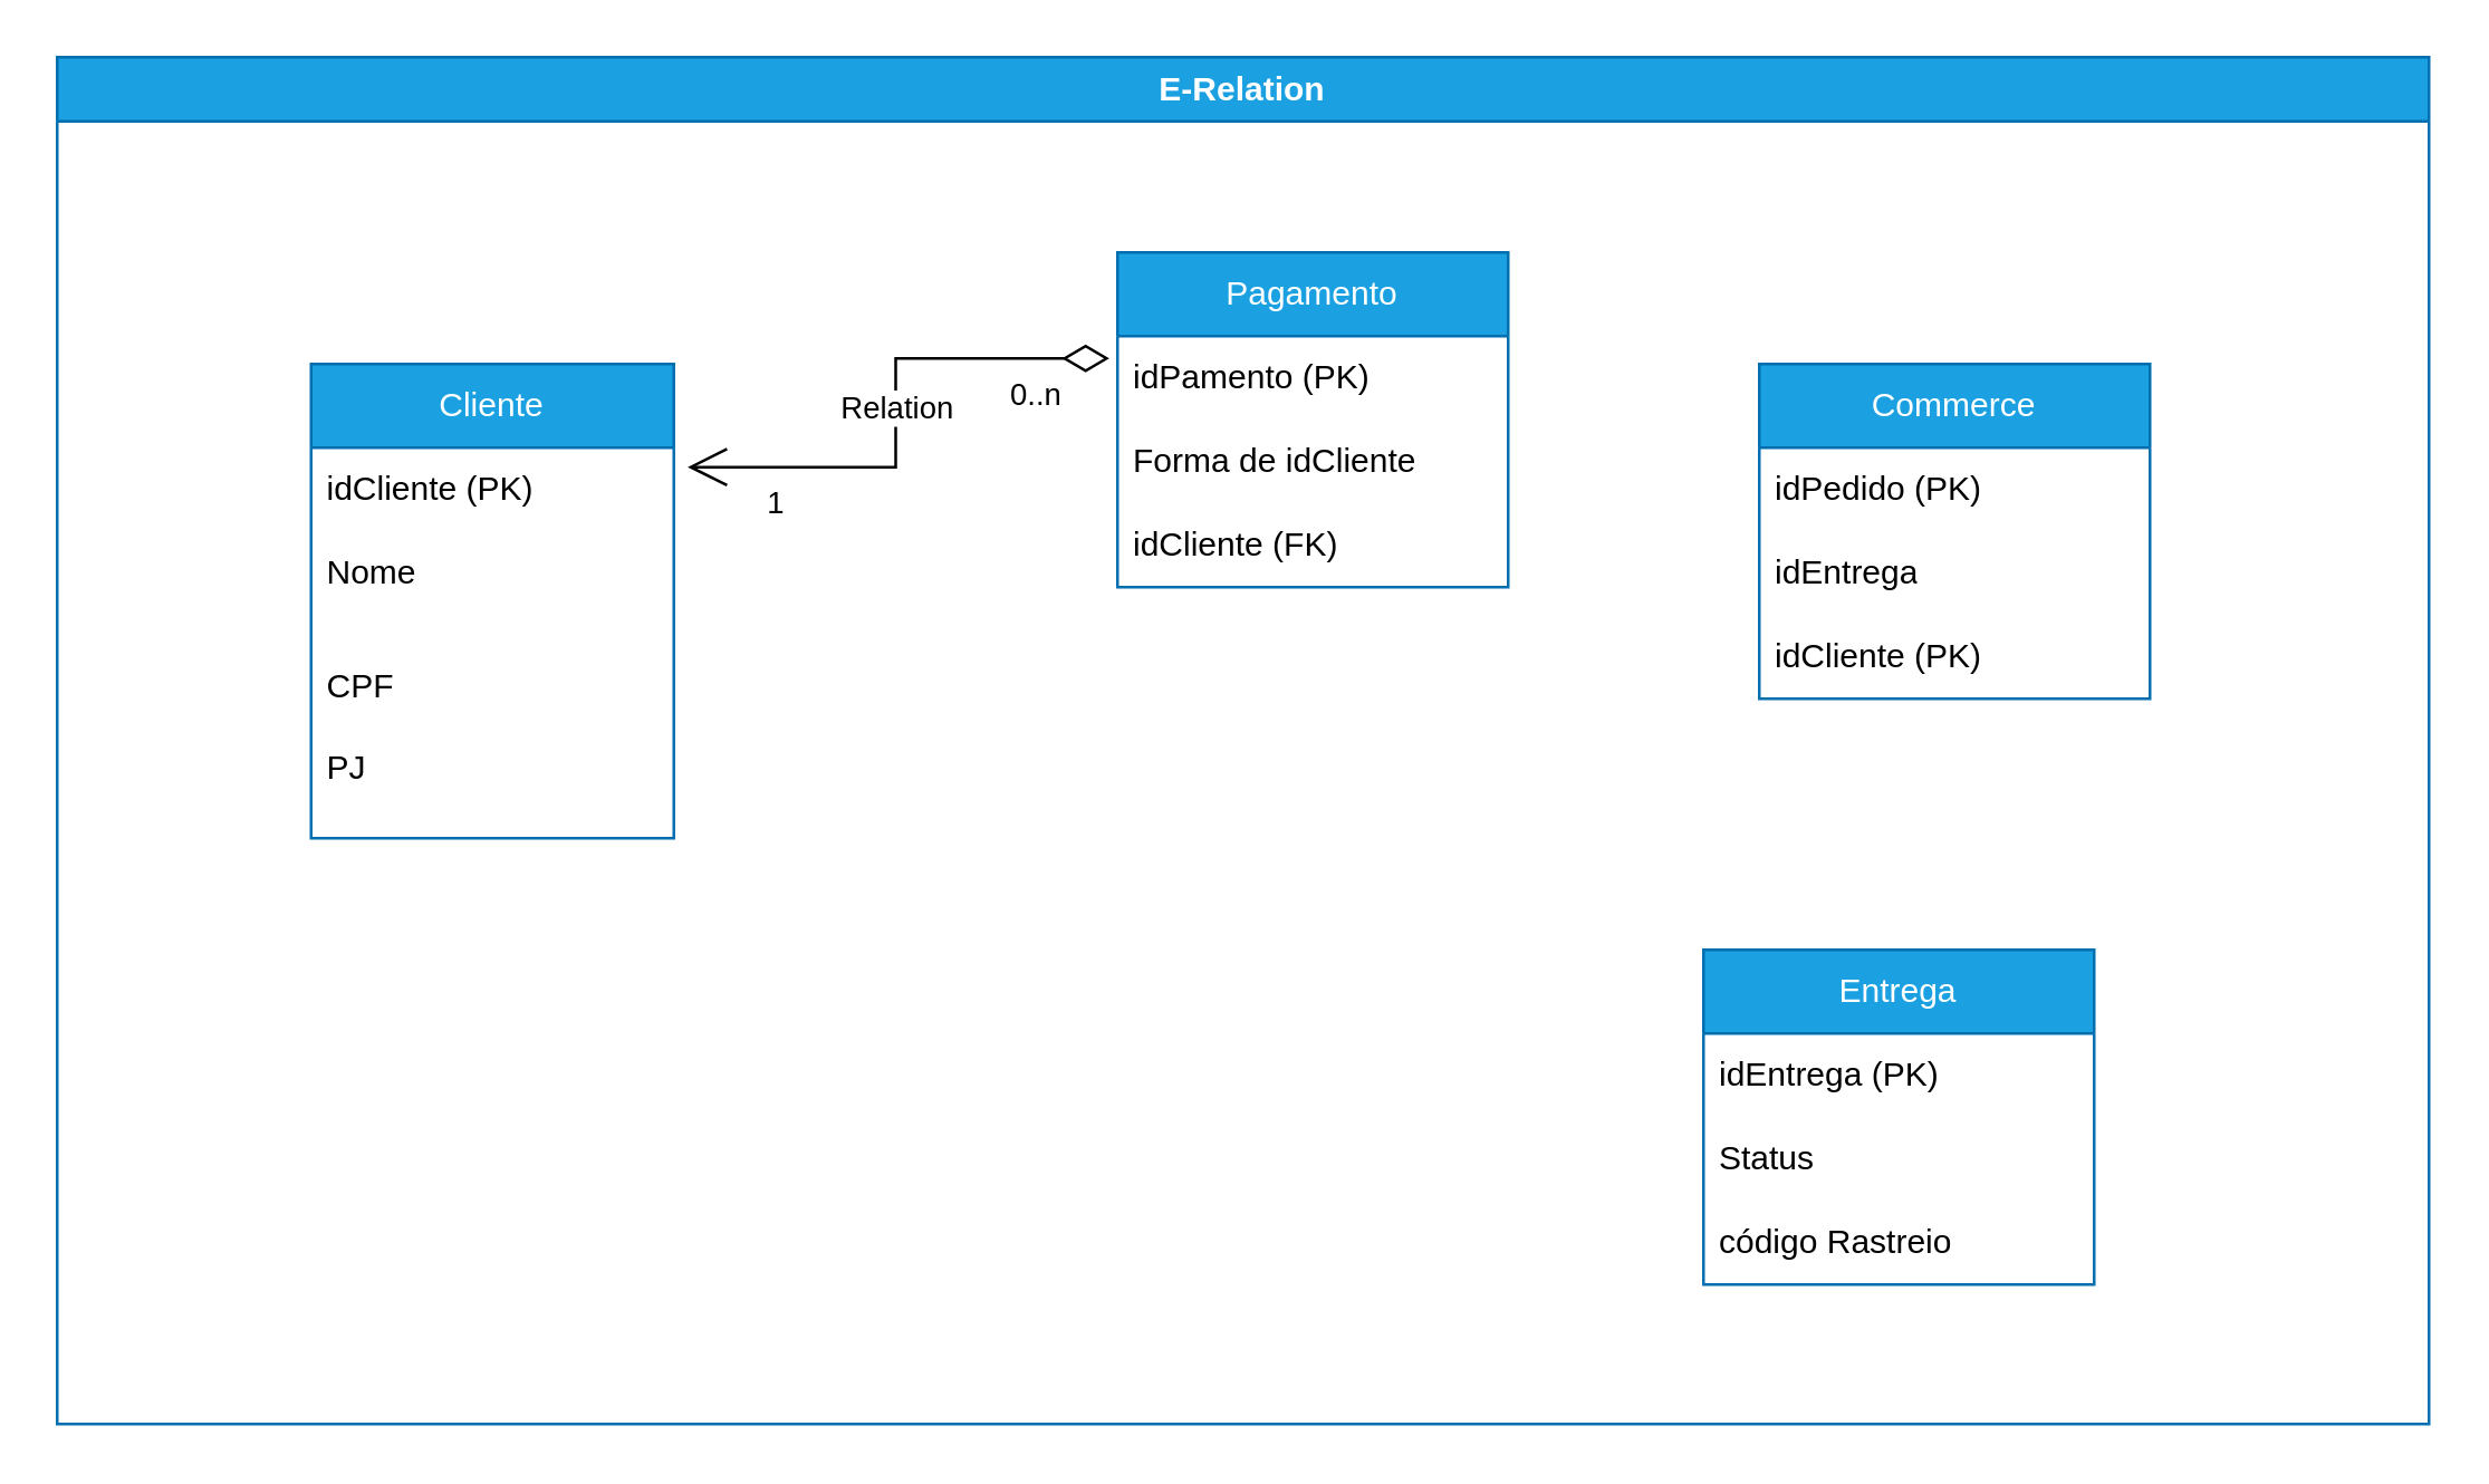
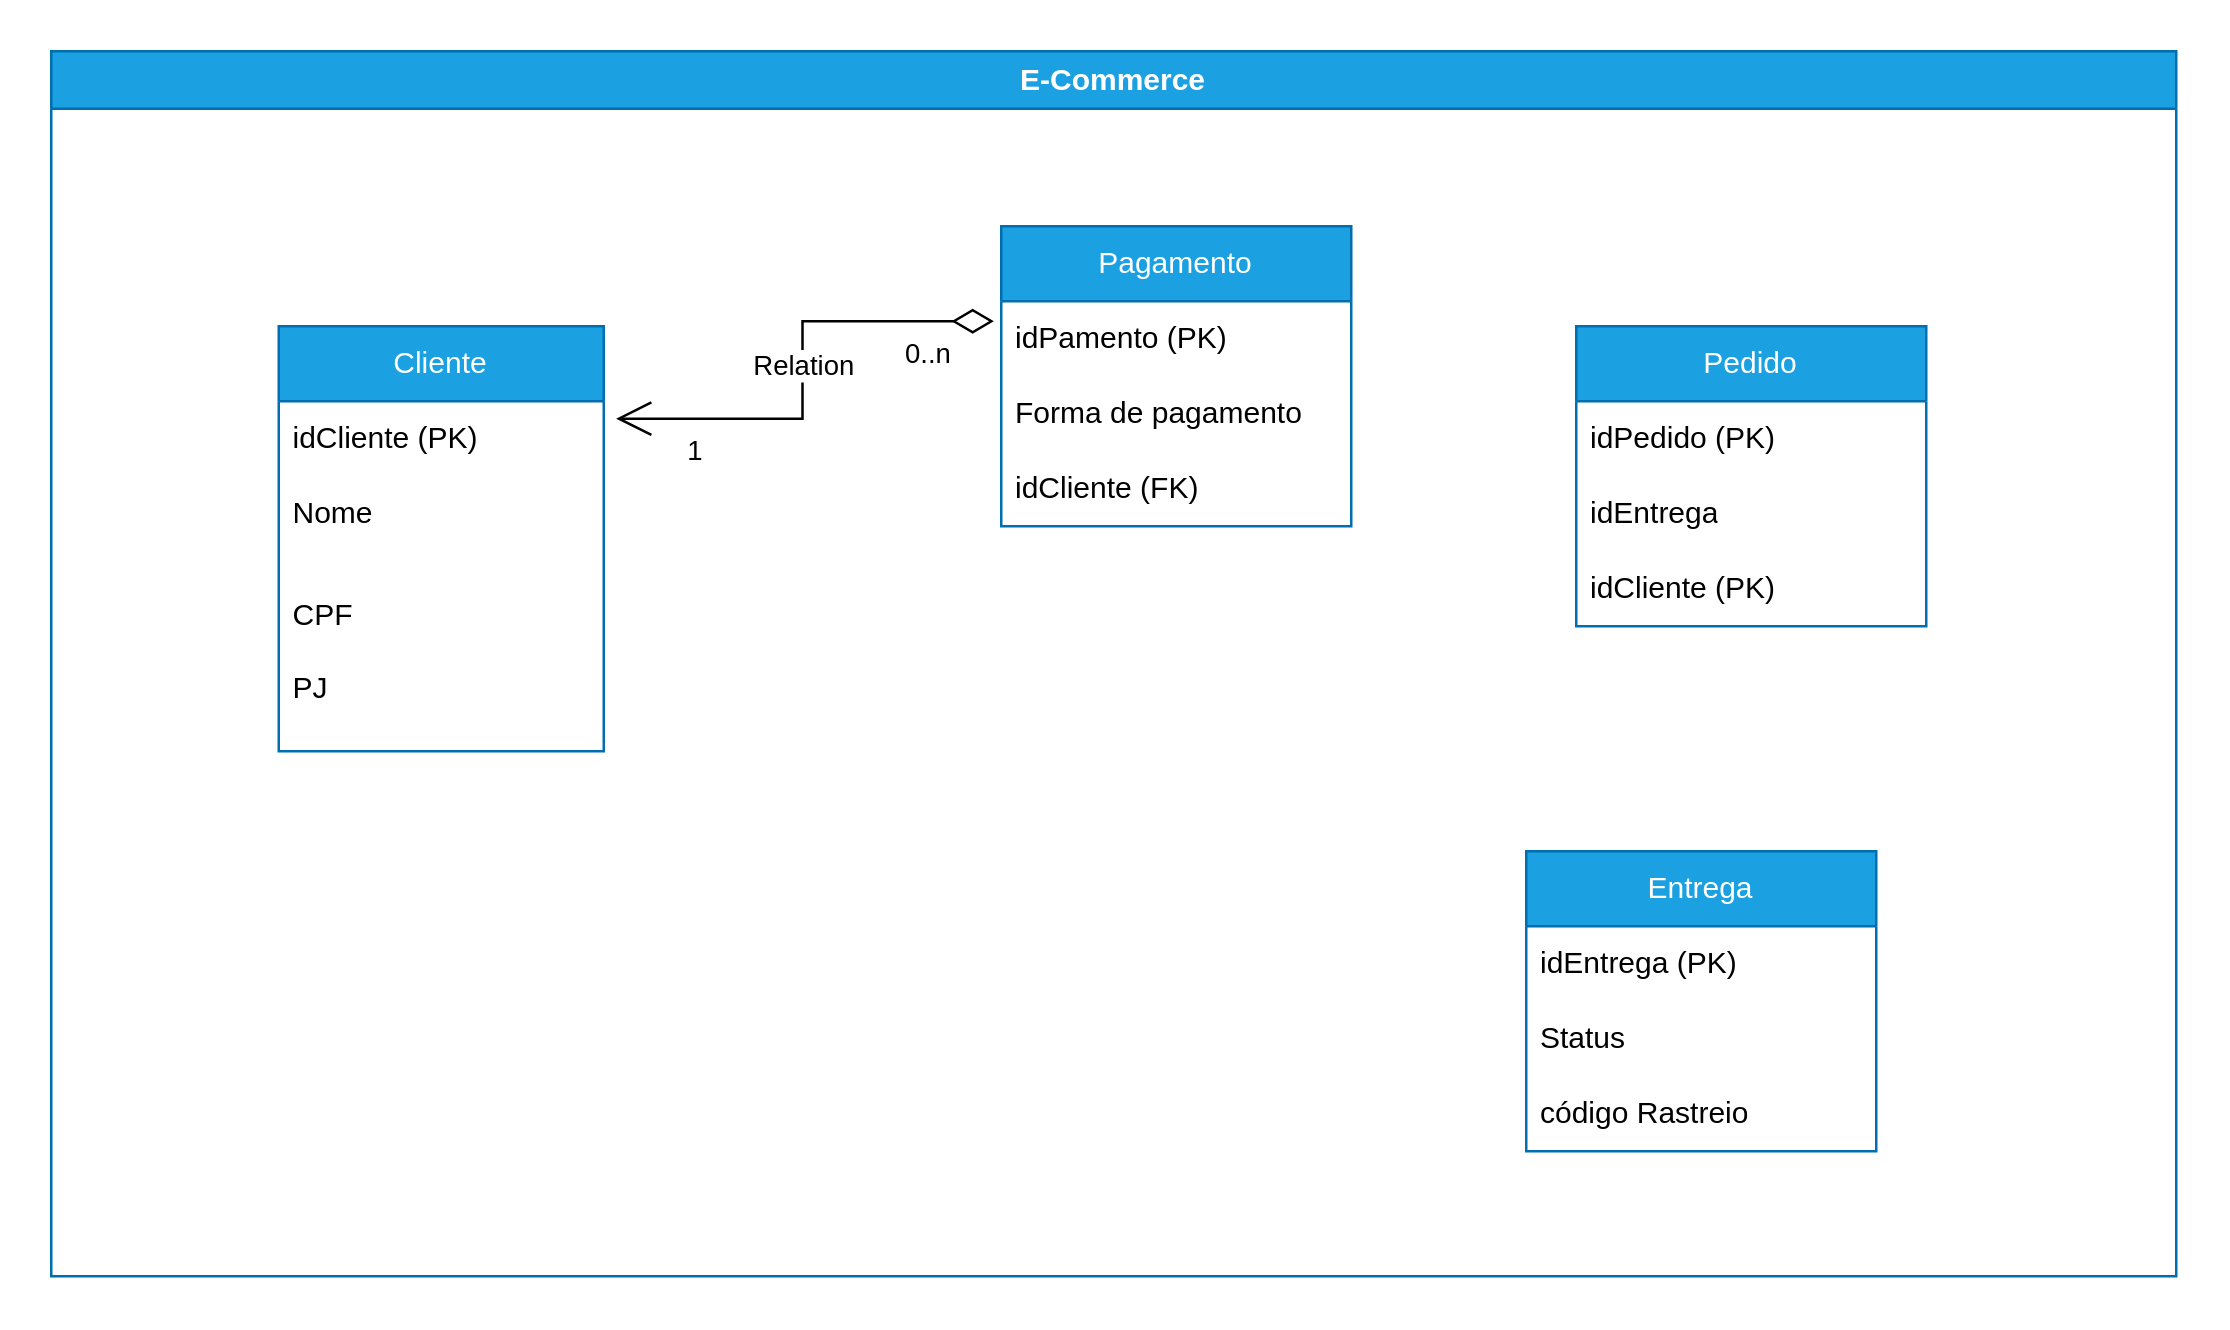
  <mxCell id="0" />
  <mxCell id="1" parent="0" />
- <mxCell id="2" value="&lt;font style=&quot;vertical-align: inherit;&quot;&gt;&lt;font style=&quot;vertical-align: inherit;&quot;&gt;E-Relation&lt;/font&gt;&lt;/font&gt;" style="swimlane;whiteSpace=wrap;html=1;fillColor=#1ba1e2;fontColor=#ffffff;strokeColor=#006EAF;" vertex="1" parent="1"><mxGeometry x="20" y="20" width="850" height="490" as="geometry" /></mxCell>
+ <mxCell id="2" value="&lt;font style=&quot;vertical-align: inherit;&quot;&gt;&lt;font style=&quot;vertical-align: inherit;&quot;&gt;E-Commerce&lt;/font&gt;&lt;/font&gt;" style="swimlane;whiteSpace=wrap;html=1;fillColor=#1ba1e2;fontColor=#ffffff;strokeColor=#006EAF;" vertex="1" parent="1"><mxGeometry x="20" y="20" width="850" height="490" as="geometry" /></mxCell>
  <mxCell id="3" value="&lt;font style=&quot;vertical-align: inherit;&quot;&gt;&lt;font style=&quot;vertical-align: inherit;&quot;&gt;Cliente&lt;/font&gt;&lt;/font&gt;" style="swimlane;fontStyle=0;childLayout=stackLayout;horizontal=1;startSize=30;horizontalStack=0;resizeParent=1;resizeParentMax=0;resizeLast=0;collapsible=1;marginBottom=0;whiteSpace=wrap;html=1;fillColor=#1ba1e2;fontColor=#ffffff;strokeColor=#006EAF;" vertex="1" parent="2"><mxGeometry x="91" y="110" width="130" height="170" as="geometry" /></mxCell>
  <mxCell id="4" value="&lt;font style=&quot;vertical-align: inherit;&quot;&gt;&lt;font style=&quot;vertical-align: inherit;&quot;&gt;idCliente (PK)&lt;/font&gt;&lt;/font&gt;" style="text;strokeColor=none;fillColor=none;align=left;verticalAlign=middle;spacingLeft=4;spacingRight=4;overflow=hidden;points=[[0,0.5],[1,0.5]];portConstraint=eastwest;rotatable=0;whiteSpace=wrap;html=1;" vertex="1" parent="3"><mxGeometry y="30" width="130" height="30" as="geometry" /></mxCell>
  <mxCell id="5" value="&lt;font style=&quot;vertical-align: inherit;&quot;&gt;&lt;font style=&quot;vertical-align: inherit;&quot;&gt;Nome&lt;/font&gt;&lt;/font&gt;" style="text;strokeColor=none;fillColor=none;align=left;verticalAlign=middle;spacingLeft=4;spacingRight=4;overflow=hidden;points=[[0,0.5],[1,0.5]];portConstraint=eastwest;rotatable=0;whiteSpace=wrap;html=1;" vertex="1" parent="3"><mxGeometry y="60" width="130" height="30" as="geometry" /></mxCell>
  <mxCell id="6" value="&lt;font style=&quot;vertical-align: inherit;&quot;&gt;&lt;font style=&quot;vertical-align: inherit;&quot;&gt;&lt;font style=&quot;vertical-align: inherit;&quot;&gt;&lt;font style=&quot;vertical-align: inherit;&quot;&gt;&lt;font style=&quot;vertical-align: inherit;&quot;&gt;&lt;font style=&quot;vertical-align: inherit;&quot;&gt;&lt;font style=&quot;vertical-align: inherit;&quot;&gt;&lt;font style=&quot;vertical-align: inherit;&quot;&gt;CPF&lt;/font&gt;&lt;/font&gt;&lt;/font&gt;&lt;/font&gt;&lt;/font&gt;&lt;/font&gt;&lt;/font&gt;&lt;/font&gt;&lt;div&gt;&lt;br&gt;&lt;/div&gt;&lt;div&gt;&lt;font style=&quot;vertical-align: inherit;&quot;&gt;&lt;font style=&quot;vertical-align: inherit;&quot;&gt;PJ&lt;/font&gt;&lt;/font&gt;&lt;/div&gt;" style="text;strokeColor=none;fillColor=none;align=left;verticalAlign=middle;spacingLeft=4;spacingRight=4;overflow=hidden;points=[[0,0.5],[1,0.5]];portConstraint=eastwest;rotatable=0;whiteSpace=wrap;html=1;" vertex="1" parent="3"><mxGeometry y="90" width="130" height="80" as="geometry" /></mxCell>
  <mxCell id="7" value="&lt;font style=&quot;vertical-align: inherit;&quot;&gt;&lt;font style=&quot;vertical-align: inherit;&quot;&gt;Pagamento&lt;/font&gt;&lt;/font&gt;" style="swimlane;fontStyle=0;childLayout=stackLayout;horizontal=1;startSize=30;horizontalStack=0;resizeParent=1;resizeParentMax=0;resizeLast=0;collapsible=1;marginBottom=0;whiteSpace=wrap;html=1;fillColor=#1ba1e2;fontColor=#ffffff;strokeColor=#006EAF;" vertex="1" parent="2"><mxGeometry x="380" y="70" width="140" height="120" as="geometry" /></mxCell>
  <mxCell id="8" value="&lt;font style=&quot;vertical-align: inherit;&quot;&gt;&lt;font style=&quot;vertical-align: inherit;&quot;&gt;idPamento (PK)&lt;/font&gt;&lt;/font&gt;" style="text;strokeColor=none;fillColor=none;align=left;verticalAlign=middle;spacingLeft=4;spacingRight=4;overflow=hidden;points=[[0,0.5],[1,0.5]];portConstraint=eastwest;rotatable=0;whiteSpace=wrap;html=1;" vertex="1" parent="7"><mxGeometry y="30" width="140" height="30" as="geometry" /></mxCell>
- <mxCell id="9" value="&lt;font style=&quot;vertical-align: inherit;&quot;&gt;&lt;font style=&quot;vertical-align: inherit;&quot;&gt;Forma de idCliente&lt;/font&gt;&lt;/font&gt;" style="text;strokeColor=none;fillColor=none;align=left;verticalAlign=middle;spacingLeft=4;spacingRight=4;overflow=hidden;points=[[0,0.5],[1,0.5]];portConstraint=eastwest;rotatable=0;whiteSpace=wrap;html=1;" vertex="1" parent="7"><mxGeometry y="60" width="140" height="30" as="geometry" /></mxCell>
+ <mxCell id="9" value="&lt;font style=&quot;vertical-align: inherit;&quot;&gt;&lt;font style=&quot;vertical-align: inherit;&quot;&gt;Forma de pagamento&lt;/font&gt;&lt;/font&gt;" style="text;strokeColor=none;fillColor=none;align=left;verticalAlign=middle;spacingLeft=4;spacingRight=4;overflow=hidden;points=[[0,0.5],[1,0.5]];portConstraint=eastwest;rotatable=0;whiteSpace=wrap;html=1;" vertex="1" parent="7"><mxGeometry y="60" width="140" height="30" as="geometry" /></mxCell>
  <mxCell id="10" value="&lt;font style=&quot;vertical-align: inherit;&quot;&gt;&lt;font style=&quot;vertical-align: inherit;&quot;&gt;&lt;font style=&quot;vertical-align: inherit;&quot;&gt;&lt;font style=&quot;vertical-align: inherit;&quot;&gt;idCliente (FK)&lt;/font&gt;&lt;/font&gt;&lt;/font&gt;&lt;/font&gt;" style="text;strokeColor=none;fillColor=none;align=left;verticalAlign=middle;spacingLeft=4;spacingRight=4;overflow=hidden;points=[[0,0.5],[1,0.5]];portConstraint=eastwest;rotatable=0;whiteSpace=wrap;html=1;" vertex="1" parent="7"><mxGeometry y="90" width="140" height="30" as="geometry" /></mxCell>
  <mxCell id="11" value="&lt;font style=&quot;vertical-align: inherit;&quot;&gt;&lt;font style=&quot;vertical-align: inherit;&quot;&gt;Entrega&lt;/font&gt;&lt;/font&gt;" style="swimlane;fontStyle=0;childLayout=stackLayout;horizontal=1;startSize=30;horizontalStack=0;resizeParent=1;resizeParentMax=0;resizeLast=0;collapsible=1;marginBottom=0;whiteSpace=wrap;html=1;fillColor=#1ba1e2;fontColor=#ffffff;strokeColor=#006EAF;" vertex="1" parent="2"><mxGeometry x="590" y="320" width="140" height="120" as="geometry" /></mxCell>
  <mxCell id="12" value="&lt;font style=&quot;vertical-align: inherit;&quot;&gt;&lt;font style=&quot;vertical-align: inherit;&quot;&gt;idEntrega (PK)&lt;/font&gt;&lt;/font&gt;" style="text;strokeColor=none;fillColor=none;align=left;verticalAlign=middle;spacingLeft=4;spacingRight=4;overflow=hidden;points=[[0,0.5],[1,0.5]];portConstraint=eastwest;rotatable=0;whiteSpace=wrap;html=1;" vertex="1" parent="11"><mxGeometry y="30" width="140" height="30" as="geometry" /></mxCell>
  <mxCell id="13" value="&lt;font style=&quot;vertical-align: inherit;&quot;&gt;&lt;font style=&quot;vertical-align: inherit;&quot;&gt;Status&lt;/font&gt;&lt;/font&gt;" style="text;strokeColor=none;fillColor=none;align=left;verticalAlign=middle;spacingLeft=4;spacingRight=4;overflow=hidden;points=[[0,0.5],[1,0.5]];portConstraint=eastwest;rotatable=0;whiteSpace=wrap;html=1;" vertex="1" parent="11"><mxGeometry y="60" width="140" height="30" as="geometry" /></mxCell>
  <mxCell id="14" value="&lt;font style=&quot;vertical-align: inherit;&quot;&gt;&lt;font style=&quot;vertical-align: inherit;&quot;&gt;código Rastreio&lt;/font&gt;&lt;/font&gt;" style="text;strokeColor=none;fillColor=none;align=left;verticalAlign=middle;spacingLeft=4;spacingRight=4;overflow=hidden;points=[[0,0.5],[1,0.5]];portConstraint=eastwest;rotatable=0;whiteSpace=wrap;html=1;" vertex="1" parent="11"><mxGeometry y="90" width="140" height="30" as="geometry" /></mxCell>
- <mxCell id="15" value="&lt;font style=&quot;vertical-align: inherit;&quot;&gt;&lt;font style=&quot;vertical-align: inherit;&quot;&gt;Commerce&lt;/font&gt;&lt;/font&gt;" style="swimlane;fontStyle=0;childLayout=stackLayout;horizontal=1;startSize=30;horizontalStack=0;resizeParent=1;resizeParentMax=0;resizeLast=0;collapsible=1;marginBottom=0;whiteSpace=wrap;html=1;fillColor=#1ba1e2;fontColor=#ffffff;strokeColor=#006EAF;" vertex="1" parent="2"><mxGeometry x="610" y="110" width="140" height="120" as="geometry" /></mxCell>
+ <mxCell id="15" value="&lt;font style=&quot;vertical-align: inherit;&quot;&gt;&lt;font style=&quot;vertical-align: inherit;&quot;&gt;Pedido&lt;/font&gt;&lt;/font&gt;" style="swimlane;fontStyle=0;childLayout=stackLayout;horizontal=1;startSize=30;horizontalStack=0;resizeParent=1;resizeParentMax=0;resizeLast=0;collapsible=1;marginBottom=0;whiteSpace=wrap;html=1;fillColor=#1ba1e2;fontColor=#ffffff;strokeColor=#006EAF;" vertex="1" parent="2"><mxGeometry x="610" y="110" width="140" height="120" as="geometry" /></mxCell>
  <mxCell id="16" value="&lt;font style=&quot;vertical-align: inherit;&quot;&gt;&lt;font style=&quot;vertical-align: inherit;&quot;&gt;idPedido (PK)&lt;/font&gt;&lt;/font&gt;" style="text;strokeColor=none;fillColor=none;align=left;verticalAlign=middle;spacingLeft=4;spacingRight=4;overflow=hidden;points=[[0,0.5],[1,0.5]];portConstraint=eastwest;rotatable=0;whiteSpace=wrap;html=1;" vertex="1" parent="15"><mxGeometry y="30" width="140" height="30" as="geometry" /></mxCell>
  <mxCell id="17" value="&lt;font style=&quot;vertical-align: inherit;&quot;&gt;&lt;font style=&quot;vertical-align: inherit;&quot;&gt;idEntrega&lt;/font&gt;&lt;/font&gt;" style="text;strokeColor=none;fillColor=none;align=left;verticalAlign=middle;spacingLeft=4;spacingRight=4;overflow=hidden;points=[[0,0.5],[1,0.5]];portConstraint=eastwest;rotatable=0;whiteSpace=wrap;html=1;" vertex="1" parent="15"><mxGeometry y="60" width="140" height="30" as="geometry" /></mxCell>
  <mxCell id="18" value="&lt;font style=&quot;vertical-align: inherit;&quot;&gt;&lt;font style=&quot;vertical-align: inherit;&quot;&gt;idCliente (PK)&lt;/font&gt;&lt;/font&gt;" style="text;strokeColor=none;fillColor=none;align=left;verticalAlign=middle;spacingLeft=4;spacingRight=4;overflow=hidden;points=[[0,0.5],[1,0.5]];portConstraint=eastwest;rotatable=0;whiteSpace=wrap;html=1;" vertex="1" parent="15"><mxGeometry y="90" width="140" height="30" as="geometry" /></mxCell>
  <mxCell id="19" value="Relation" style="endArrow=open;html=1;endSize=12;startArrow=diamondThin;startSize=14;startFill=0;edgeStyle=orthogonalEdgeStyle;rounded=0;entryX=1.038;entryY=0.233;entryDx=0;entryDy=0;entryPerimeter=0;exitX=-0.021;exitY=0.267;exitDx=0;exitDy=0;exitPerimeter=0;" edge="1" parent="2" source="8" target="4"><mxGeometry relative="1" as="geometry"><mxPoint x="221" y="220" as="sourcePoint" /><mxPoint x="381" y="220" as="targetPoint" /></mxGeometry></mxCell>
  <mxCell id="20" value="0..n" style="edgeLabel;resizable=0;html=1;align=left;verticalAlign=top;" connectable="0" vertex="1" parent="19"><mxGeometry x="-1" relative="1" as="geometry"><mxPoint x="-37" as="offset" /></mxGeometry></mxCell>
  <mxCell id="21" value="1" style="edgeLabel;resizable=0;html=1;align=right;verticalAlign=top;" connectable="0" vertex="1" parent="19"><mxGeometry x="1" relative="1" as="geometry"><mxPoint x="35" as="offset" /></mxGeometry></mxCell>
